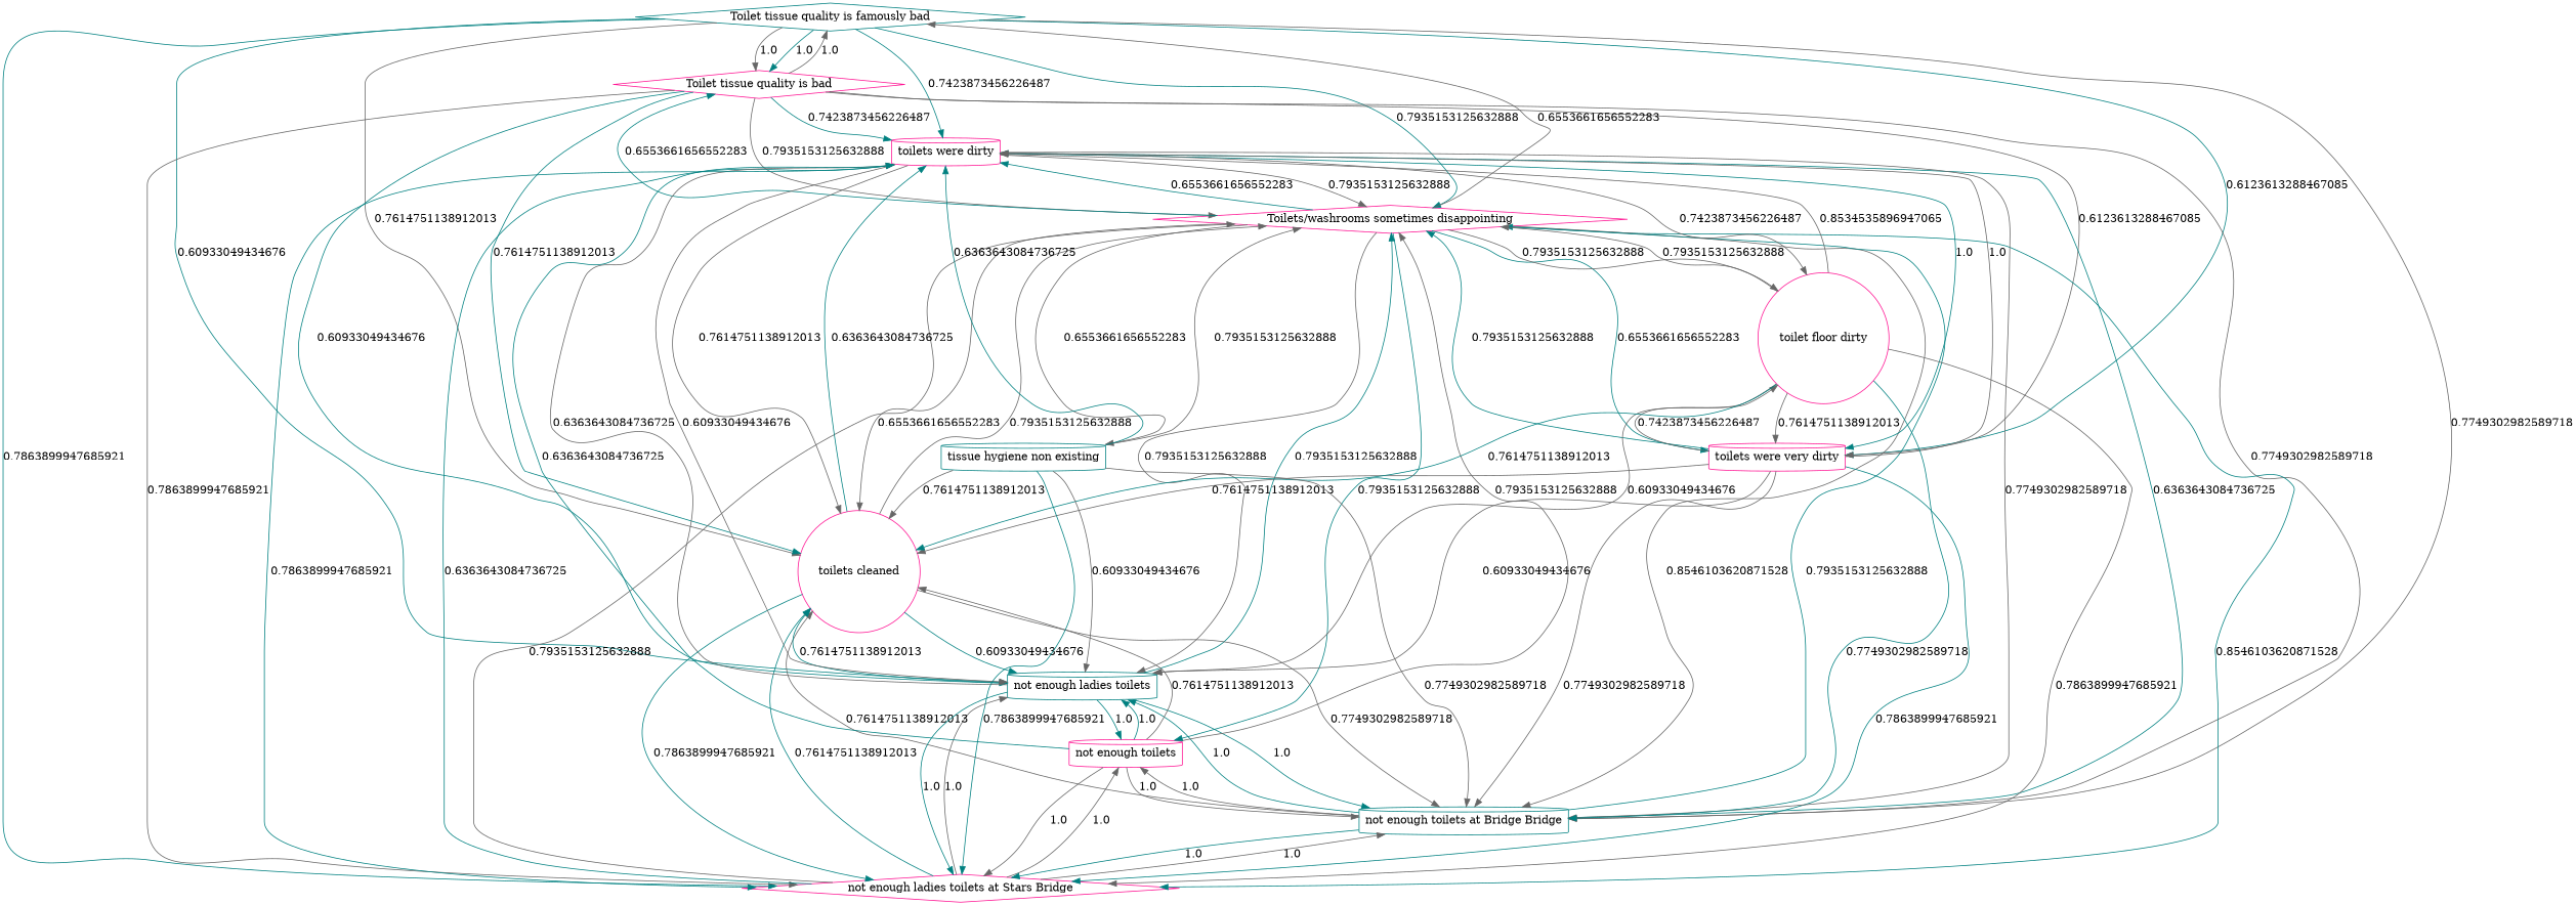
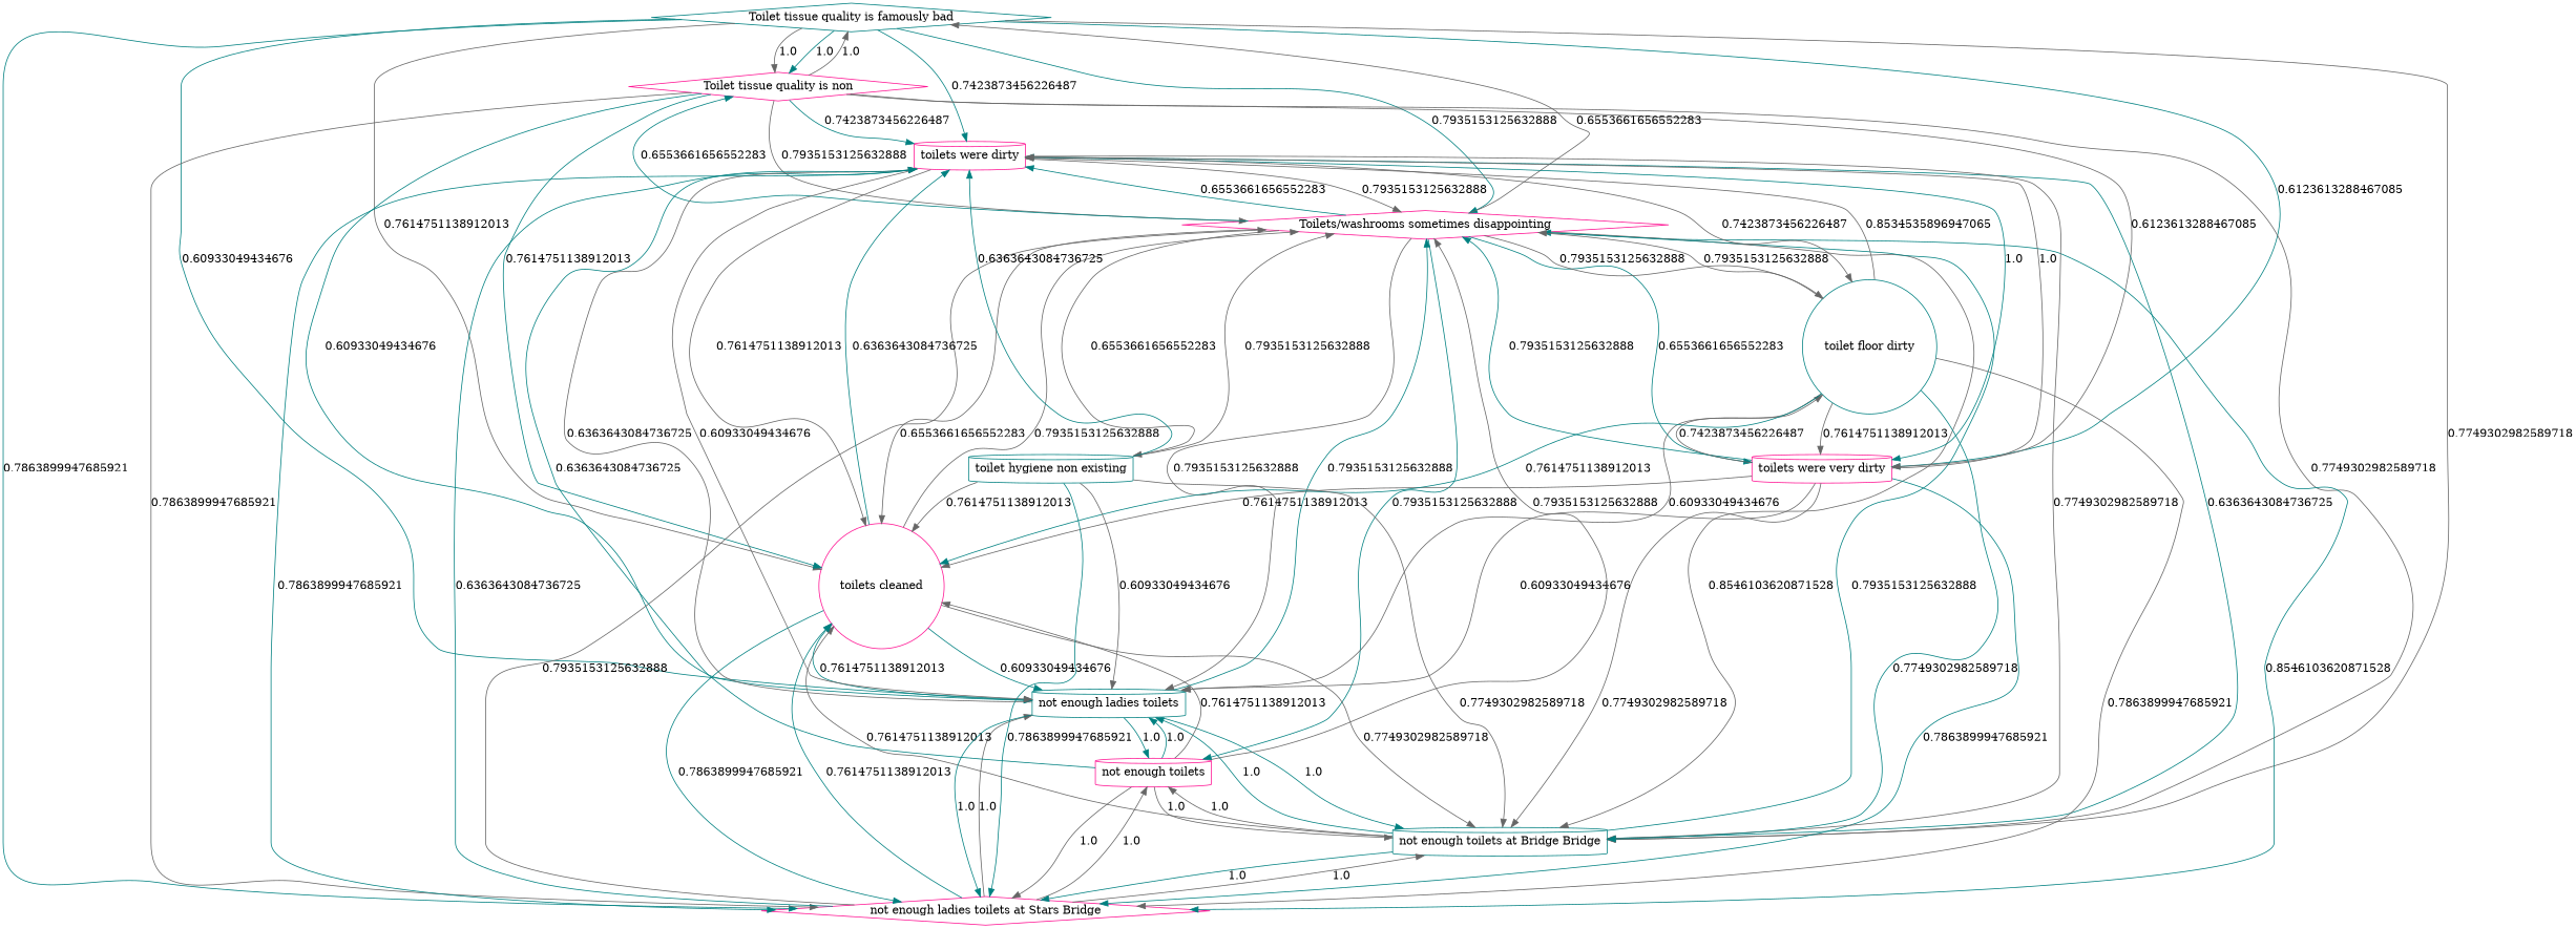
  digraph {
    node [color=deeppink shape=cylinder]
    edge [color=gray40]
    "Toilet tissue quality is famously bad" [color=teal shape=diamond]
-   "Toilet tissue quality is bad" [shape=diamond]
+   "Toilet tissue quality is bad" [shape=diamond label="Toilet tissue quality is non"]
    "Toilets/washrooms sometimes disappointing" [shape=diamond]
    "not enough ladies toilets at Stars Bridge" [shape=diamond]
    n5 [color=teal label="not enough toilets at Bridge Bridge"]
    "not enough ladies toilets" [color=teal]
    "toilets cleaned" [shape=circle]
    "toilets were very dirty"
    "toilets were dirty"
    "not enough toilets"
-   "toilet floor dirty" [shape=circle]
-   "toilet hygiene non existing" [color=teal label="tissue hygiene non existing"]
+   "toilet floor dirty" [color=teal shape=circle]
+   "toilet hygiene non existing" [color=teal]
    "Toilet tissue quality is famously bad" -> "Toilet tissue quality is bad" [label=1.0]
    "Toilet tissue quality is famously bad" -> "Toilet tissue quality is bad" [color=teal label=1.0]
    "Toilet tissue quality is famously bad" -> "Toilets/washrooms sometimes disappointing" [color=teal label=0.7935153125632888]
    "Toilet tissue quality is famously bad" -> "not enough ladies toilets at Stars Bridge" [color=teal label=0.7863899947685921]
    "Toilet tissue quality is famously bad" -> n5 [label=0.7749302982589718]
    "Toilet tissue quality is famously bad" -> "not enough ladies toilets" [color=teal label=0.60933049434676]
    "Toilet tissue quality is famously bad" -> "toilets cleaned" [label=0.7614751138912013]
    "Toilet tissue quality is famously bad" -> "toilets were very dirty" [color=teal label=0.6123613288467085]
    "Toilet tissue quality is famously bad" -> "toilets were dirty" [color=teal label=0.7423873456226487]
    "Toilet tissue quality is bad" -> "Toilet tissue quality is famously bad" [label=1.0]
    "Toilet tissue quality is bad" -> "Toilets/washrooms sometimes disappointing" [label=0.7935153125632888]
    "Toilet tissue quality is bad" -> "not enough ladies toilets at Stars Bridge" [label=0.7863899947685921]
    "Toilet tissue quality is bad" -> n5 [label=0.7749302982589718]
    "Toilet tissue quality is bad" -> "not enough ladies toilets" [color=teal label=0.60933049434676]
    "Toilet tissue quality is bad" -> "toilets cleaned" [color=teal label=0.7614751138912013]
    "Toilet tissue quality is bad" -> "toilets were very dirty" [label=0.6123613288467085]
    "Toilet tissue quality is bad" -> "toilets were dirty" [color=teal label=0.7423873456226487]
    "Toilets/washrooms sometimes disappointing" -> "Toilet tissue quality is famously bad" [label=0.6553661656552283]
    "Toilets/washrooms sometimes disappointing" -> "Toilet tissue quality is bad" [color=teal label=0.6553661656552283]
    "Toilets/washrooms sometimes disappointing" -> "not enough ladies toilets at Stars Bridge" [color=teal label=0.8546103620871528]
    "Toilets/washrooms sometimes disappointing" -> n5 [label=0.8546103620871528]
    "Toilets/washrooms sometimes disappointing" -> "not enough ladies toilets" [label=0.7935153125632888]
    "Toilets/washrooms sometimes disappointing" -> "toilets cleaned" [label=0.6553661656552283]
    "Toilets/washrooms sometimes disappointing" -> "toilets were very dirty" [color=teal label=0.6553661656552283]
    "Toilets/washrooms sometimes disappointing" -> "toilets were dirty" [color=teal label=0.6553661656552283]
    "Toilets/washrooms sometimes disappointing" -> "not enough toilets" [color=teal label=0.7935153125632888]
    "Toilets/washrooms sometimes disappointing" -> "toilet floor dirty" [label=0.7935153125632888]
    "Toilets/washrooms sometimes disappointing" -> "toilet hygiene non existing" [label=0.6553661656552283]
    "not enough ladies toilets at Stars Bridge" -> "Toilets/washrooms sometimes disappointing" [label=0.7935153125632888]
    "not enough ladies toilets at Stars Bridge" -> n5 [label=1.0]
    "not enough ladies toilets at Stars Bridge" -> "not enough ladies toilets" [label=1.0]
    "not enough ladies toilets at Stars Bridge" -> "toilets cleaned" [color=teal label=0.7614751138912013]
    "not enough ladies toilets at Stars Bridge" -> "toilets were dirty" [color=teal label=0.6363643084736725]
    "not enough ladies toilets at Stars Bridge" -> "not enough toilets" [label=1.0]
    n5 -> "Toilets/washrooms sometimes disappointing" [color=teal label=0.7935153125632888]
    n5 -> "not enough ladies toilets at Stars Bridge" [color=teal label=1.0]
    n5 -> "not enough ladies toilets" [color=teal label=1.0]
    n5 -> "toilets cleaned" [label=0.7614751138912013]
    n5 -> "toilets were dirty" [color=teal label=0.6363643084736725]
    n5 -> "not enough toilets" [label=1.0]
    "not enough ladies toilets" -> "Toilets/washrooms sometimes disappointing" [color=teal label=0.7935153125632888]
    "not enough ladies toilets" -> "not enough ladies toilets at Stars Bridge" [color=teal label=1.0]
    "not enough ladies toilets" -> n5 [color=teal label=1.0]
    "not enough ladies toilets" -> "toilets cleaned" [color=teal label=0.7614751138912013]
    "not enough ladies toilets" -> "toilets were dirty" [label=0.6363643084736725]
    "not enough ladies toilets" -> "not enough toilets" [color=teal label=1.0]
    "toilets cleaned" -> "Toilets/washrooms sometimes disappointing" [label=0.7935153125632888]
    "toilets cleaned" -> "not enough ladies toilets at Stars Bridge" [color=teal label=0.7863899947685921]
    "toilets cleaned" -> n5 [label=0.7749302982589718]
    "toilets cleaned" -> "not enough ladies toilets" [color=teal label=0.60933049434676]
    "toilets cleaned" -> "toilets were dirty" [color=teal label=0.6363643084736725]
    "toilets were very dirty" -> "Toilets/washrooms sometimes disappointing" [color=teal label=0.7935153125632888]
    "toilets were very dirty" -> "not enough ladies toilets at Stars Bridge" [color=teal label=0.7863899947685921]
    "toilets were very dirty" -> n5 [label=0.7749302982589718]
    "toilets were very dirty" -> "not enough ladies toilets" [label=0.60933049434676]
    "toilets were very dirty" -> "toilets cleaned" [label=0.7614751138912013]
    "toilets were very dirty" -> "toilets were dirty" [label=1.0]
    "toilets were very dirty" -> "toilet floor dirty" [label=0.7423873456226487]
    "toilets were dirty" -> "Toilets/washrooms sometimes disappointing" [label=0.7935153125632888]
    "toilets were dirty" -> "not enough ladies toilets at Stars Bridge" [color=teal label=0.7863899947685921]
    "toilets were dirty" -> n5 [label=0.7749302982589718]
    "toilets were dirty" -> "not enough ladies toilets" [label=0.60933049434676]
    "toilets were dirty" -> "toilets cleaned" [label=0.7614751138912013]
    "toilets were dirty" -> "toilets were very dirty" [color=teal label=1.0]
    "toilets were dirty" -> "toilet floor dirty" [label=0.7423873456226487]
    "not enough toilets" -> "Toilets/washrooms sometimes disappointing" [label=0.7935153125632888]
    "not enough toilets" -> "not enough ladies toilets at Stars Bridge" [label=1.0]
    "not enough toilets" -> n5 [label=1.0]
    "not enough toilets" -> "not enough ladies toilets" [color=teal label=1.0]
    "not enough toilets" -> "toilets cleaned" [label=0.7614751138912013]
    "not enough toilets" -> "toilets were dirty" [color=teal label=0.6363643084736725]
    "toilet floor dirty" -> "Toilets/washrooms sometimes disappointing" [label=0.7935153125632888]
    "toilet floor dirty" -> "not enough ladies toilets at Stars Bridge" [label=0.7863899947685921]
    "toilet floor dirty" -> n5 [color=teal label=0.7749302982589718]
    "toilet floor dirty" -> "not enough ladies toilets" [label=0.60933049434676]
    "toilet floor dirty" -> "toilets cleaned" [color=teal label=0.7614751138912013]
    "toilet floor dirty" -> "toilets were very dirty" [label=0.7614751138912013]
    "toilet floor dirty" -> "toilets were dirty" [label=0.8534535896947065]
    "toilet hygiene non existing" -> "Toilets/washrooms sometimes disappointing" [label=0.7935153125632888]
    "toilet hygiene non existing" -> "not enough ladies toilets at Stars Bridge" [color=teal label=0.7863899947685921]
    "toilet hygiene non existing" -> n5 [label=0.7749302982589718]
    "toilet hygiene non existing" -> "not enough ladies toilets" [label=0.60933049434676]
    "toilet hygiene non existing" -> "toilets cleaned" [label=0.7614751138912013]
    "toilet hygiene non existing" -> "toilets were dirty" [color=teal label=0.6363643084736725]
  }
